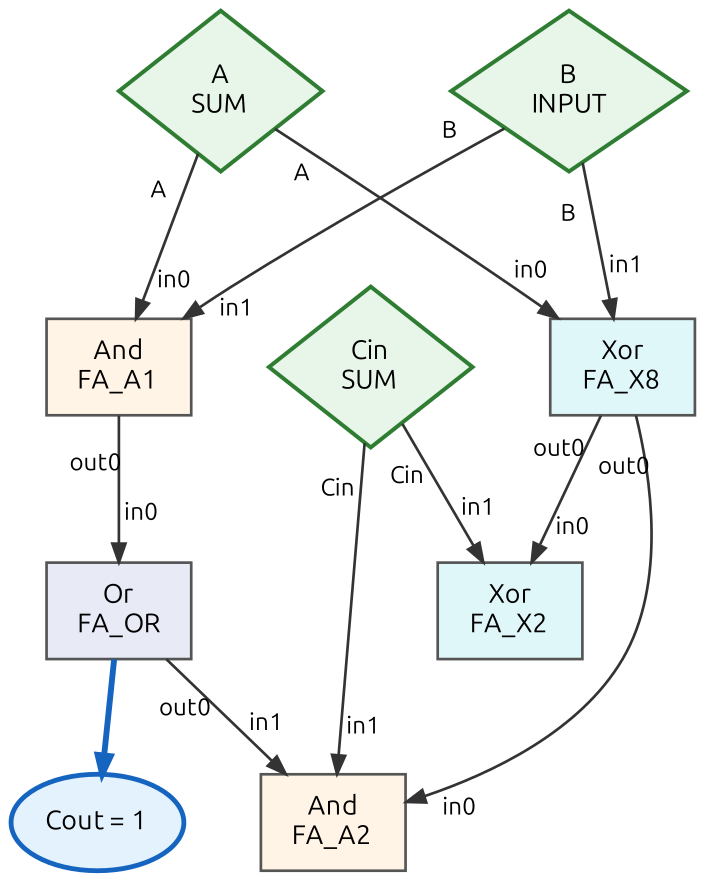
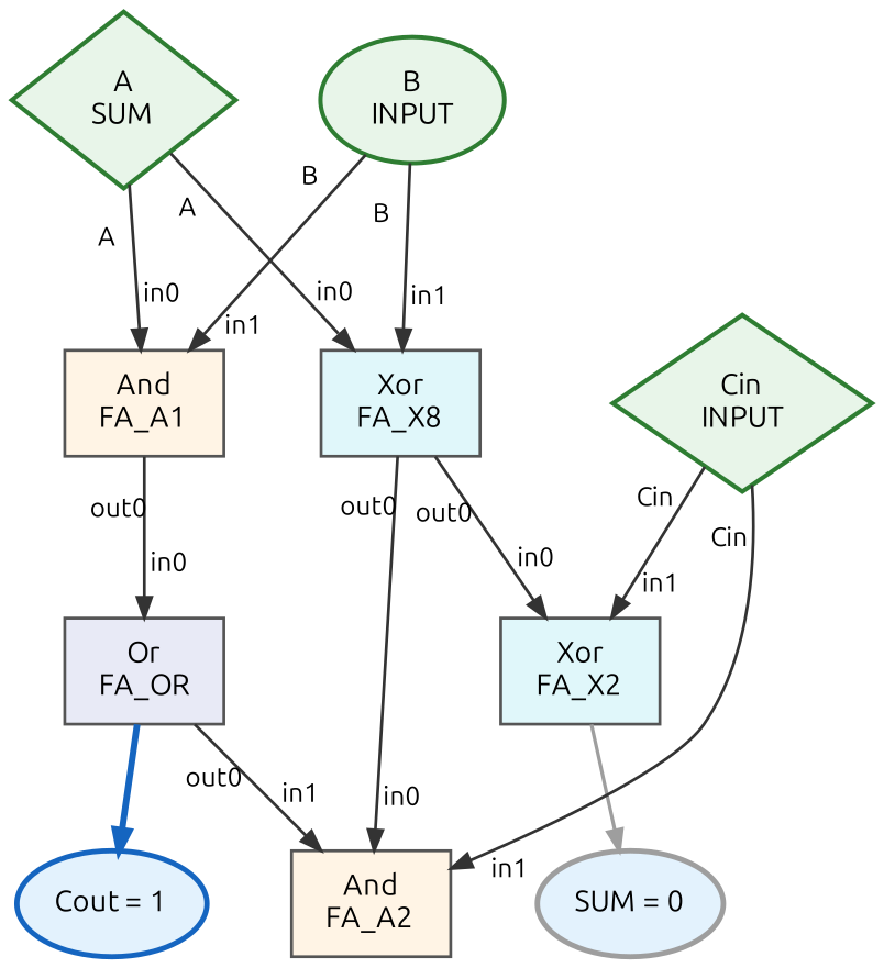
  digraph {
    fontname=Ubuntu
    nodesep=0.4
    rankdir=TB
    ranksep=0.6
    node [color="#555555" fillcolor="#e8f5e9" fontname=Ubuntu fontsize=10 shape=box style=filled]
    edge [arrowsize=0.7 color="#333333" fontname=Ubuntu headlabel=in0 labeldistance=2 labelfontsize=9 taillabel=out0]
    n1 [color="#2e7d32" label="A\nSUM" penwidth=1.5 shape=diamond]
    n2 [fillcolor="#e0f7fa" label="Xor\nFA_X8"]
    n3 [fillcolor="#fff4e5" label="And\nFA_A1"]
    n4 [fillcolor="#e0f7fa" label="Xor\nFA_X2"]
    n5 [fillcolor="#fff4e5" label="And\nFA_A2"]
    n6 [fillcolor="#e8eaf6" label="Or\nFA_OR"]
-   n7 [color="#2e7d32" label="B\nINPUT" penwidth=1.5 shape=diamond]
-   n8 [color="#2e7d32" label="Cin\nSUM" penwidth=1.5 shape=diamond]
+   n7 [color="#2e7d32" label="B\nINPUT" penwidth=1.5 shape=ellipse]
+   n8 [color="#2e7d32" label="Cin\nINPUT" penwidth=1.5 shape=diamond]
+   n9 [color="#9e9e9e" fillcolor="#e3f2fd" label="SUM = 0" penwidth=1.8 shape=oval]
    n10 [color="#1565c0" fillcolor="#e3f2fd" label="Cout = 1" penwidth=1.8 shape=oval]
    n1 -> n2 [taillabel=A]
    n1 -> n3 [taillabel=A]
    n2 -> n4
    n2 -> n5
    n3 -> n6
+   n4 -> n9 [color="#9e9e9e" penwidth=1.2 headlabel="" labeldistance="" labelfontsize="" taillabel=""]
    n6 -> n5 [headlabel=in1]
    n6 -> n10 [color="#1565c0" penwidth=2.2 headlabel="" labeldistance="" labelfontsize="" taillabel=""]
    n7 -> n2 [headlabel=in1 taillabel=B]
    n7 -> n3 [headlabel=in1 taillabel=B]
    n8 -> n4 [headlabel=in1 taillabel=Cin]
    n8 -> n5 [headlabel=in1 taillabel=Cin]
  }
